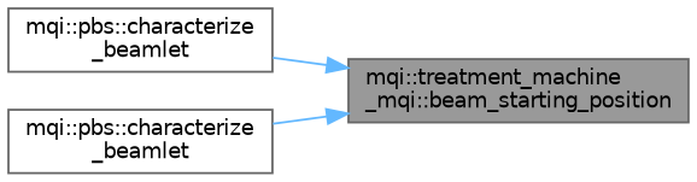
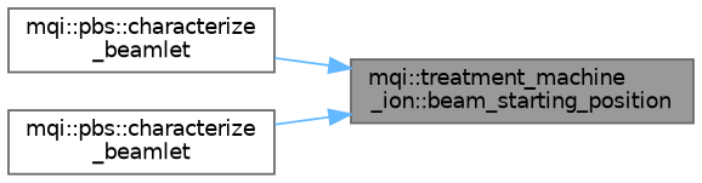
  digraph {
    rankdir=RL
    node [color=grey40 fillcolor=white fontname=Helvetica fontsize=10 shape=box style=filled]
    edge [color=steelblue1 dir=back fontname=Helvetica fontsize=10 labelfontname=Helvetica labelfontsize=10 style=solid]
-   n1 [color=gray40 fillcolor=grey60 fontcolor=black height=0.2 label="mqi::treatment_machine\l_mqi::beam_starting_position" width=0.4]
+   n1 [color=gray40 fillcolor=grey60 fontcolor=black height=0.2 label="mqi::treatment_machine\l_ion::beam_starting_position" width=0.4]
    n2 [height=0.2 label="mqi::pbs::characterize\l_beamlet" width=0.4]
    n3 [height=0.2 label="mqi::pbs::characterize\l_beamlet" width=0.4]
    n1 -> n2
    n1 -> n3
  }
